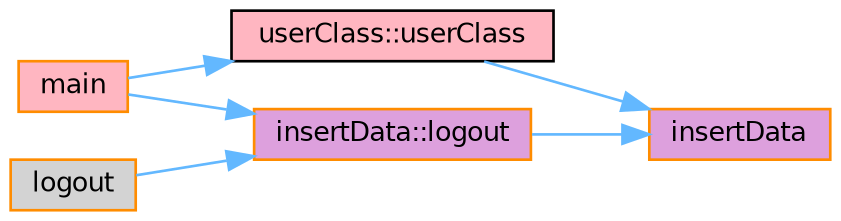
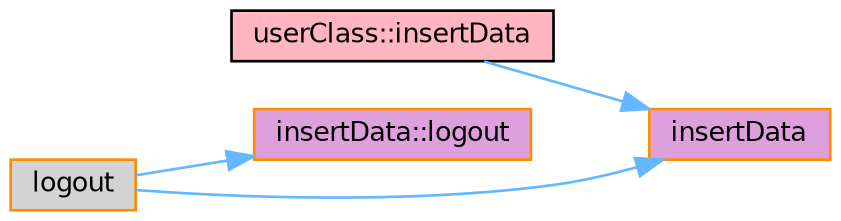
  digraph {
    rankdir=RL
    node [color=darkorange fillcolor=plum fontname=Helvetica fontsize=10 shape=box style=filled]
    edge [color=steelblue1 dir=back fontname=Helvetica fontsize=10 labelfontname=Helvetica labelfontsize=10 style=solid]
    n1 [fontcolor=black height=0.2 label=insertData width=0.4]
-   n2 [color=black fillcolor=lightpink height=0.2 label="userClass::userClass" width=0.4]
+   n2 [color=black fillcolor=lightpink height=0.2 label="userClass::insertData" width=0.4]
    n3 [height=0.2 label="insertData::logout" width=0.4]
-   n4 [fillcolor=lightpink height=0.2 label=main width=0.4]
    n5 [fillcolor=lightgrey height=0.2 label=logout width=0.4]
    n1 -> n2
-   n1 -> n3
-   n2 -> n4
-   n3 -> n4
+   n1 -> n5
    n3 -> n5
  }
